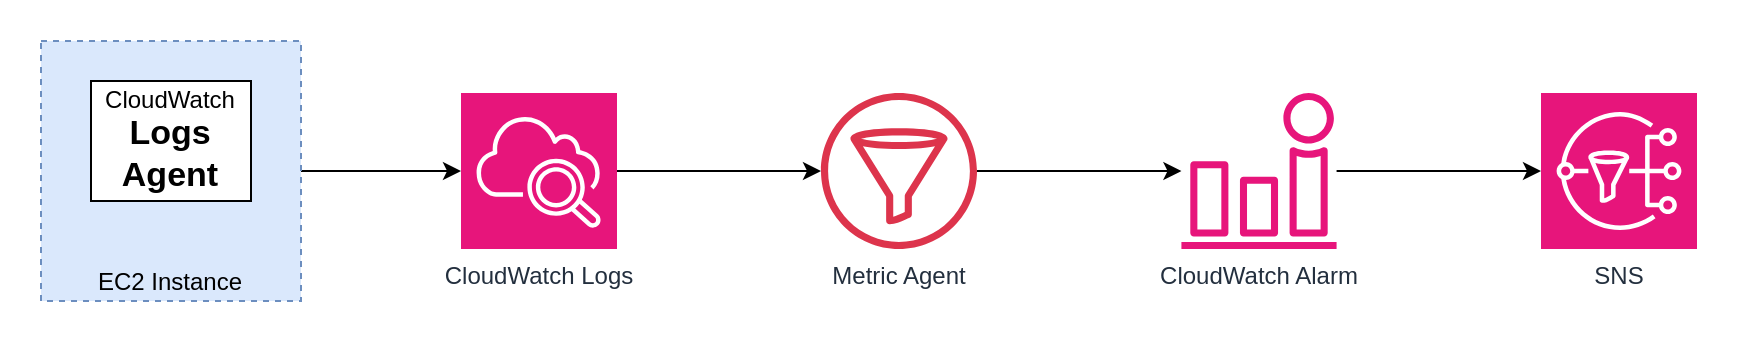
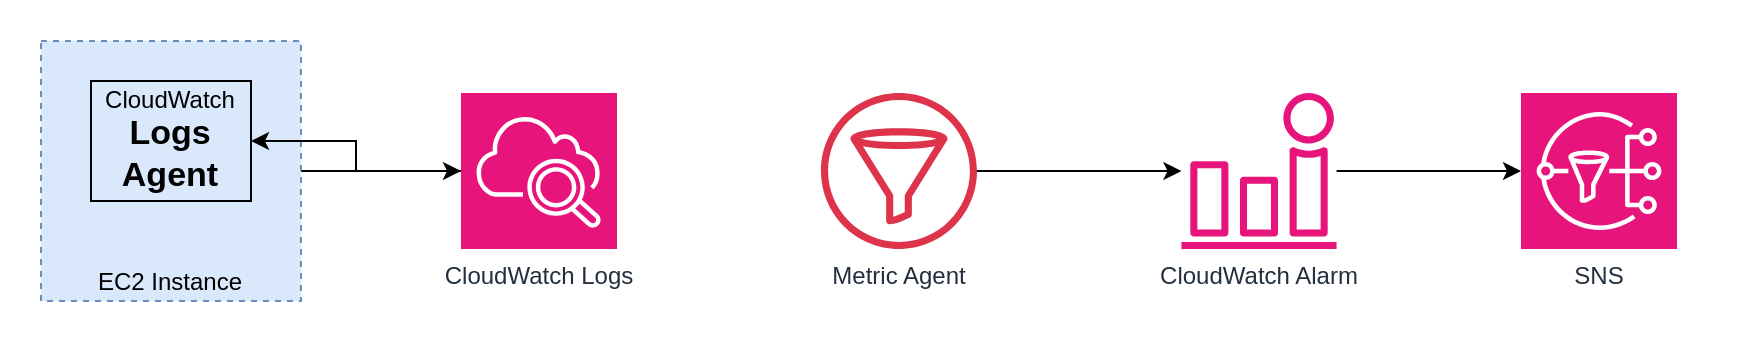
  <mxCell id="0" />
  <mxCell id="1" parent="0" />
  <mxCell id="2" style="edgeStyle=orthogonalEdgeStyle;rounded=0;orthogonalLoop=1;jettySize=auto;html=1;" edge="1" parent="1" source="3" target="6"><mxGeometry relative="1" as="geometry" /></mxCell>
  <mxCell id="3" value="EC2 Instance" style="fillColor=#dae8fc;strokeColor=#6c8ebf;dashed=1;verticalAlign=bottom;fontStyle=0;whiteSpace=wrap;html=1;" vertex="1" parent="1"><mxGeometry x="20" y="20" width="130" height="130" as="geometry" /></mxCell>
- <mxCell id="4" value="CloudWatch &lt;b&gt;&lt;font style=&quot;font-size: 17px;&quot;&gt;Logs Agent&lt;/font&gt;&lt;/b&gt;" style="rounded=0;whiteSpace=wrap;html=1;" vertex="1" parent="1"><mxGeometry x="45" y="40" width="80" height="60" as="geometry" /></mxCell>
- <mxCell id="5" style="edgeStyle=orthogonalEdgeStyle;rounded=0;orthogonalLoop=1;jettySize=auto;html=1;" edge="1" parent="1" source="6" target="8"><mxGeometry relative="1" as="geometry" /></mxCell>
+ <mxCell id="4" value="CloudWatch &lt;b&gt;&lt;font style=&quot;font-size: 17px;&quot;&gt;Logs Agent&lt;/font&gt;&lt;/b&gt;" style="rounded=0;whiteSpace=wrap;html=1;fillColor=#dae8fc;" vertex="1" parent="1"><mxGeometry x="45" y="40" width="80" height="60" as="geometry" /></mxCell>
+ <mxCell id="5" style="edgeStyle=orthogonalEdgeStyle;rounded=0;orthogonalLoop=1;jettySize=auto;html=1;" edge="1" parent="1" source="6" target="4"><mxGeometry relative="1" as="geometry" /></mxCell>
  <mxCell id="6" value="CloudWatch Logs" style="sketch=0;points=[[0,0,0],[0.25,0,0],[0.5,0,0],[0.75,0,0],[1,0,0],[0,1,0],[0.25,1,0],[0.5,1,0],[0.75,1,0],[1,1,0],[0,0.25,0],[0,0.5,0],[0,0.75,0],[1,0.25,0],[1,0.5,0],[1,0.75,0]];points=[[0,0,0],[0.25,0,0],[0.5,0,0],[0.75,0,0],[1,0,0],[0,1,0],[0.25,1,0],[0.5,1,0],[0.75,1,0],[1,1,0],[0,0.25,0],[0,0.5,0],[0,0.75,0],[1,0.25,0],[1,0.5,0],[1,0.75,0]];outlineConnect=0;fontColor=#232F3E;fillColor=#E7157B;strokeColor=#ffffff;dashed=0;verticalLabelPosition=bottom;verticalAlign=top;align=center;html=1;fontSize=12;fontStyle=0;aspect=fixed;shape=mxgraph.aws4.resourceIcon;resIcon=mxgraph.aws4.cloudwatch_2;" vertex="1" parent="1"><mxGeometry x="230" y="46" width="78" height="78" as="geometry" /></mxCell>
  <mxCell id="7" style="edgeStyle=orthogonalEdgeStyle;rounded=0;orthogonalLoop=1;jettySize=auto;html=1;" edge="1" parent="1" source="8" target="9"><mxGeometry relative="1" as="geometry" /></mxCell>
  <mxCell id="8" value="Metric Agent" style="sketch=0;outlineConnect=0;fontColor=#232F3E;gradientColor=none;fillColor=#DD344C;strokeColor=none;dashed=0;verticalLabelPosition=bottom;verticalAlign=top;align=center;html=1;fontSize=12;fontStyle=0;aspect=fixed;pointerEvents=1;shape=mxgraph.aws4.filtering_rule;" vertex="1" parent="1"><mxGeometry x="410" y="46" width="78" height="78" as="geometry" /></mxCell>
  <mxCell id="9" value="CloudWatch Alarm" style="sketch=0;outlineConnect=0;fontColor=#232F3E;gradientColor=none;fillColor=#E7157B;strokeColor=none;dashed=0;verticalLabelPosition=bottom;verticalAlign=top;align=center;html=1;fontSize=12;fontStyle=0;aspect=fixed;pointerEvents=1;shape=mxgraph.aws4.alarm;" vertex="1" parent="1"><mxGeometry x="590" y="46" width="78" height="78" as="geometry" /></mxCell>
- <mxCell id="10" value="SNS" style="sketch=0;points=[[0,0,0],[0.25,0,0],[0.5,0,0],[0.75,0,0],[1,0,0],[0,1,0],[0.25,1,0],[0.5,1,0],[0.75,1,0],[1,1,0],[0,0.25,0],[0,0.5,0],[0,0.75,0],[1,0.25,0],[1,0.5,0],[1,0.75,0]];outlineConnect=0;fontColor=#232F3E;fillColor=#E7157B;strokeColor=#ffffff;dashed=0;verticalLabelPosition=bottom;verticalAlign=top;align=center;html=1;fontSize=12;fontStyle=0;aspect=fixed;shape=mxgraph.aws4.resourceIcon;resIcon=mxgraph.aws4.sns;" vertex="1" parent="1"><mxGeometry x="770" y="46" width="78" height="78" as="geometry" /></mxCell>
+ <mxCell id="10" value="SNS" style="sketch=0;points=[[0,0,0],[0.25,0,0],[0.5,0,0],[0.75,0,0],[1,0,0],[0,1,0],[0.25,1,0],[0.5,1,0],[0.75,1,0],[1,1,0],[0,0.25,0],[0,0.5,0],[0,0.75,0],[1,0.25,0],[1,0.5,0],[1,0.75,0]];outlineConnect=0;fontColor=#232F3E;fillColor=#E7157B;strokeColor=#ffffff;dashed=0;verticalLabelPosition=bottom;verticalAlign=top;align=center;html=1;fontSize=12;fontStyle=0;aspect=fixed;shape=mxgraph.aws4.resourceIcon;resIcon=mxgraph.aws4.sns;" vertex="1" parent="1"><mxGeometry x="760" y="46" width="78" height="78" as="geometry" /></mxCell>
  <mxCell id="11" style="edgeStyle=orthogonalEdgeStyle;rounded=0;orthogonalLoop=1;jettySize=auto;html=1;entryX=0;entryY=0.5;entryDx=0;entryDy=0;entryPerimeter=0;" edge="1" parent="1" source="9" target="10"><mxGeometry relative="1" as="geometry" /></mxCell>
